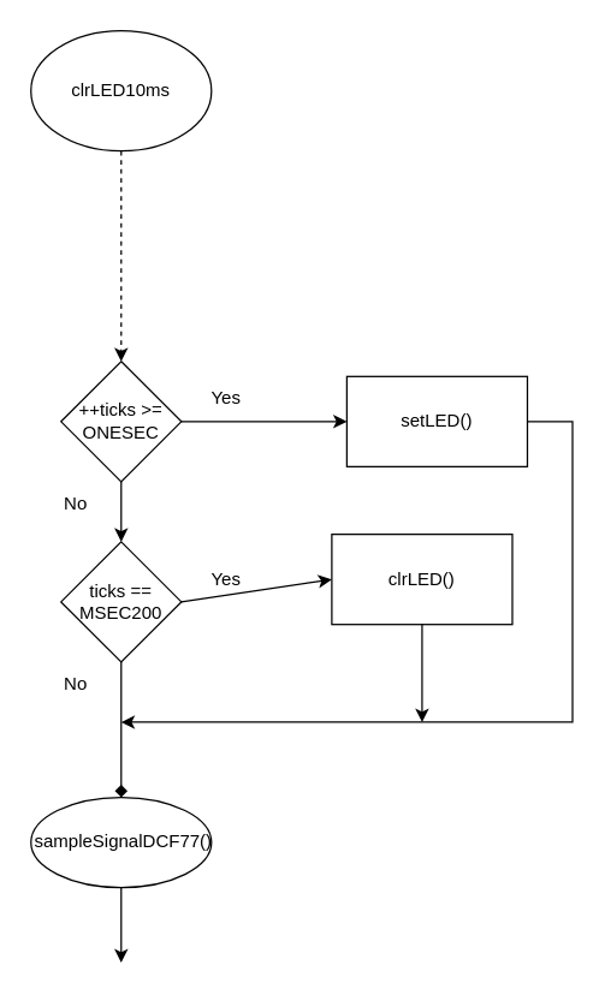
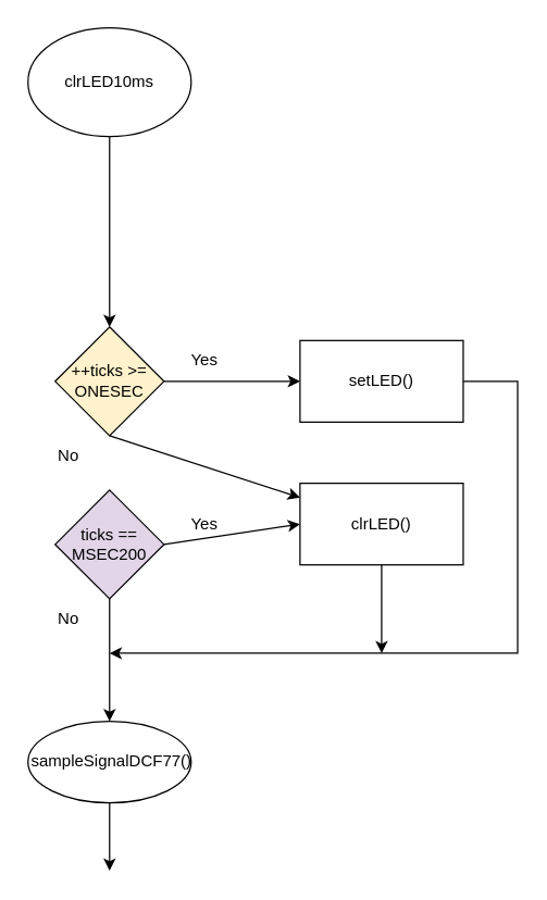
  <mxCell id="0" />
  <mxCell id="1" parent="0" />
  <mxCell id="2" value="clrLED10ms" style="ellipse;whiteSpace=wrap;html=1;" parent="1" vertex="1"><mxGeometry x="20" y="20" width="120" height="80" as="geometry" /></mxCell>
- <mxCell id="3" value="++ticks &amp;gt;=&lt;div&gt;ONESEC&lt;/div&gt;" style="rhombus;whiteSpace=wrap;html=1;" parent="1" vertex="1"><mxGeometry x="40" y="240" width="80" height="80" as="geometry" /></mxCell>
- <mxCell id="4" value="" style="endArrow=classic;html=1;rounded=0;exitX=0.5;exitY=1;exitDx=0;exitDy=0;dashed=1;" parent="1" source="2" target="3" edge="1"><mxGeometry width="50" height="50" relative="1" as="geometry"><mxPoint x="330" y="180" as="sourcePoint" /><mxPoint x="80" y="140" as="targetPoint" /><Array as="points"><mxPoint x="80" y="130" /></Array></mxGeometry></mxCell>
+ <mxCell id="3" value="++ticks &amp;gt;=&lt;div&gt;ONESEC&lt;/div&gt;" style="rhombus;whiteSpace=wrap;html=1;fillColor=#fff2cc;" parent="1" vertex="1"><mxGeometry x="40" y="240" width="80" height="80" as="geometry" /></mxCell>
+ <mxCell id="4" value="" style="endArrow=classic;html=1;rounded=0;exitX=0.5;exitY=1;exitDx=0;exitDy=0;" parent="1" source="2" target="3" edge="1"><mxGeometry width="50" height="50" relative="1" as="geometry"><mxPoint x="330" y="180" as="sourcePoint" /><mxPoint x="80" y="140" as="targetPoint" /><Array as="points"><mxPoint x="80" y="130" /></Array></mxGeometry></mxCell>
  <mxCell id="5" value="" style="endArrow=classic;html=1;rounded=0;exitX=1;exitY=0.5;exitDx=0;exitDy=0;entryX=0;entryY=0.5;entryDx=0;entryDy=0;" parent="1" source="3" target="6" edge="1"><mxGeometry width="50" height="50" relative="1" as="geometry"><mxPoint x="330" y="260" as="sourcePoint" /><mxPoint x="220" y="280" as="targetPoint" /></mxGeometry></mxCell>
- <mxCell id="6" value="setLED()" style="rounded=0;whiteSpace=wrap;html=1;" parent="1" vertex="1"><mxGeometry x="230" y="250" width="120" height="60" as="geometry" /></mxCell>
+ <mxCell id="6" value="setLED()" style="rounded=0;whiteSpace=wrap;html=1;" parent="1" vertex="1"><mxGeometry x="220" y="250" width="120" height="60" as="geometry" /></mxCell>
  <mxCell id="7" value="Yes" style="text;html=1;align=center;verticalAlign=middle;whiteSpace=wrap;rounded=0;" parent="1" vertex="1"><mxGeometry x="120" y="250" width="60" height="30" as="geometry" /></mxCell>
  <mxCell id="8" value="No" style="text;html=1;align=center;verticalAlign=middle;whiteSpace=wrap;rounded=0;" parent="1" vertex="1"><mxGeometry x="20" y="320" width="60" height="30" as="geometry" /></mxCell>
- <mxCell id="9" value="" style="endArrow=classic;html=1;rounded=0;exitX=0.5;exitY=1;exitDx=0;exitDy=0;" parent="1" source="3" target="12" edge="1"><mxGeometry width="50" height="50" relative="1" as="geometry"><mxPoint x="330" y="370" as="sourcePoint" /><mxPoint x="80" y="360" as="targetPoint" /></mxGeometry></mxCell>
+ <mxCell id="9" value="" style="endArrow=classic;html=1;rounded=0;exitX=0.5;exitY=1;exitDx=0;exitDy=0;" parent="1" source="3" target="11" edge="1"><mxGeometry width="50" height="50" relative="1" as="geometry"><mxPoint x="330" y="370" as="sourcePoint" /><mxPoint x="80" y="360" as="targetPoint" /></mxGeometry></mxCell>
  <mxCell id="10" value="" style="endArrow=classic;html=1;rounded=0;exitX=1;exitY=0.5;exitDx=0;exitDy=0;" parent="1" source="6" edge="1"><mxGeometry width="50" height="50" relative="1" as="geometry"><mxPoint x="280" y="360" as="sourcePoint" /><mxPoint x="80" y="480" as="targetPoint" /><Array as="points"><mxPoint x="380" y="280" /><mxPoint x="380" y="480" /></Array></mxGeometry></mxCell>
  <mxCell id="11" value="clrLED()" style="rounded=0;whiteSpace=wrap;html=1;" parent="1" vertex="1"><mxGeometry x="220" y="355" width="120" height="60" as="geometry" /></mxCell>
- <mxCell id="12" value="ticks ==&lt;div&gt;MSEC200&lt;/div&gt;" style="rhombus;whiteSpace=wrap;html=1;" parent="1" vertex="1"><mxGeometry x="40" y="360" width="80" height="80" as="geometry" /></mxCell>
+ <mxCell id="12" value="ticks ==&lt;div&gt;MSEC200&lt;/div&gt;" style="rhombus;whiteSpace=wrap;html=1;fillColor=#e1d5e7;" parent="1" vertex="1"><mxGeometry x="40" y="360" width="80" height="80" as="geometry" /></mxCell>
  <mxCell id="13" value="" style="endArrow=classic;html=1;rounded=0;exitX=1;exitY=0.5;exitDx=0;exitDy=0;entryX=0;entryY=0.5;entryDx=0;entryDy=0;" parent="1" source="12" target="11" edge="1"><mxGeometry width="50" height="50" relative="1" as="geometry"><mxPoint x="330" y="410" as="sourcePoint" /><mxPoint x="190" y="400" as="targetPoint" /></mxGeometry></mxCell>
- <mxCell id="14" value="" style="endArrow=diamond;html=1;rounded=0;exitX=0.5;exitY=1;exitDx=0;exitDy=0;entryX=0.5;entryY=0;entryDx=0;entryDy=0;" parent="1" source="12" target="18" edge="1"><mxGeometry width="50" height="50" relative="1" as="geometry"><mxPoint x="330" y="580" as="sourcePoint" /><mxPoint x="80" y="520" as="targetPoint" /></mxGeometry></mxCell>
+ <mxCell id="14" value="" style="endArrow=classic;html=1;rounded=0;exitX=0.5;exitY=1;exitDx=0;exitDy=0;entryX=0.5;entryY=0;entryDx=0;entryDy=0;" parent="1" source="12" target="18" edge="1"><mxGeometry width="50" height="50" relative="1" as="geometry"><mxPoint x="330" y="580" as="sourcePoint" /><mxPoint x="80" y="520" as="targetPoint" /></mxGeometry></mxCell>
  <mxCell id="15" value="No" style="text;html=1;align=center;verticalAlign=middle;whiteSpace=wrap;rounded=0;" parent="1" vertex="1"><mxGeometry x="20" y="440" width="60" height="30" as="geometry" /></mxCell>
  <mxCell id="16" value="Yes" style="text;html=1;align=center;verticalAlign=middle;whiteSpace=wrap;rounded=0;" parent="1" vertex="1"><mxGeometry x="120" y="370" width="60" height="30" as="geometry" /></mxCell>
  <mxCell id="17" value="" style="endArrow=classic;html=1;rounded=0;exitX=0.5;exitY=1;exitDx=0;exitDy=0;" parent="1" source="11" edge="1"><mxGeometry width="50" height="50" relative="1" as="geometry"><mxPoint x="330" y="580" as="sourcePoint" /><mxPoint x="280" y="480" as="targetPoint" /></mxGeometry></mxCell>
  <mxCell id="18" value="&amp;nbsp;&lt;span style=&quot;background-color: initial;&quot;&gt;sampleSignalDCF77()&lt;/span&gt;" style="ellipse;whiteSpace=wrap;html=1;" parent="1" vertex="1"><mxGeometry x="20" y="530" width="120" height="60" as="geometry" /></mxCell>
  <mxCell id="19" value="" style="endArrow=classic;html=1;rounded=0;exitX=0.5;exitY=1;exitDx=0;exitDy=0;" parent="1" source="18" edge="1"><mxGeometry width="50" height="50" relative="1" as="geometry"><mxPoint x="330" y="630" as="sourcePoint" /><mxPoint x="80" y="640" as="targetPoint" /></mxGeometry></mxCell>
